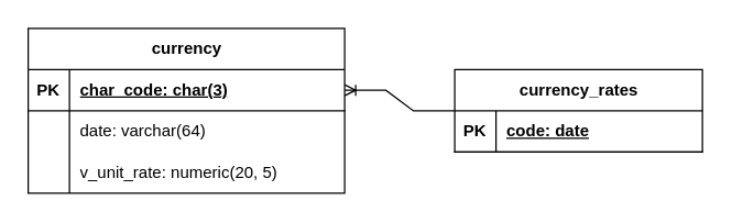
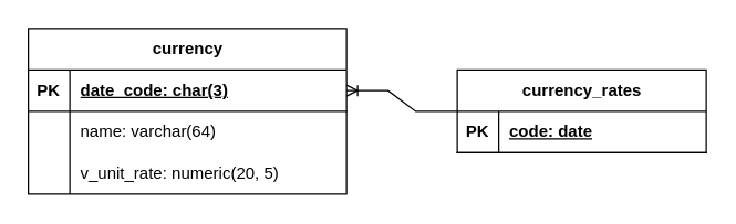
  <mxCell id="0" />
  <mxCell id="1" parent="0" />
  <mxCell id="2" value="currency_rates" style="shape=table;startSize=30;container=1;collapsible=1;childLayout=tableLayout;fixedRows=1;rowLines=0;fontStyle=1;align=center;resizeLast=1;html=1;" parent="1" vertex="1"><mxGeometry x="330" y="50" width="180" height="60" as="geometry" /></mxCell>
  <mxCell id="3" value="" style="shape=tableRow;horizontal=0;startSize=0;swimlaneHead=0;swimlaneBody=0;fillColor=none;collapsible=0;dropTarget=0;points=[[0,0.5],[1,0.5]];portConstraint=eastwest;top=0;left=0;right=0;bottom=1;" parent="2" vertex="1"><mxGeometry y="30" width="180" height="30" as="geometry" /></mxCell>
  <mxCell id="4" value="PK" style="shape=partialRectangle;connectable=0;fillColor=none;top=0;left=0;bottom=0;right=0;fontStyle=1;overflow=hidden;whiteSpace=wrap;html=1;" parent="3" vertex="1"><mxGeometry width="30" height="30" as="geometry"><mxRectangle width="30" height="30" as="alternateBounds" /></mxGeometry></mxCell>
  <mxCell id="5" value="code: date" style="shape=partialRectangle;connectable=0;fillColor=none;top=0;left=0;bottom=0;right=0;align=left;spacingLeft=6;fontStyle=5;overflow=hidden;whiteSpace=wrap;html=1;" parent="3" vertex="1"><mxGeometry x="30" width="150" height="30" as="geometry"><mxRectangle width="150" height="30" as="alternateBounds" /></mxGeometry></mxCell>
  <mxCell id="6" value="currency" style="shape=table;startSize=30;container=1;collapsible=1;childLayout=tableLayout;fixedRows=1;rowLines=0;fontStyle=1;align=center;resizeLast=1;html=1;" vertex="1" parent="1"><mxGeometry x="20" y="20" width="230" height="120" as="geometry" /></mxCell>
  <mxCell id="7" value="" style="shape=tableRow;horizontal=0;startSize=0;swimlaneHead=0;swimlaneBody=0;fillColor=none;collapsible=0;dropTarget=0;points=[[0,0.5],[1,0.5]];portConstraint=eastwest;top=0;left=0;right=0;bottom=1;" vertex="1" parent="6"><mxGeometry y="30" width="230" height="30" as="geometry" /></mxCell>
  <mxCell id="8" value="PK" style="shape=partialRectangle;connectable=0;fillColor=none;top=0;left=0;bottom=0;right=0;fontStyle=1;overflow=hidden;whiteSpace=wrap;html=1;" vertex="1" parent="7"><mxGeometry width="30" height="30" as="geometry"><mxRectangle width="30" height="30" as="alternateBounds" /></mxGeometry></mxCell>
- <mxCell id="9" value="char_code: char(3)" style="shape=partialRectangle;connectable=0;fillColor=none;top=0;left=0;bottom=0;right=0;align=left;spacingLeft=6;fontStyle=5;overflow=hidden;whiteSpace=wrap;html=1;" vertex="1" parent="7"><mxGeometry x="30" width="200" height="30" as="geometry"><mxRectangle width="200" height="30" as="alternateBounds" /></mxGeometry></mxCell>
+ <mxCell id="9" value="date_code: char(3)" style="shape=partialRectangle;connectable=0;fillColor=none;top=0;left=0;bottom=0;right=0;align=left;spacingLeft=6;fontStyle=5;overflow=hidden;whiteSpace=wrap;html=1;" vertex="1" parent="7"><mxGeometry x="30" width="200" height="30" as="geometry"><mxRectangle width="200" height="30" as="alternateBounds" /></mxGeometry></mxCell>
  <mxCell id="10" value="" style="shape=tableRow;horizontal=0;startSize=0;swimlaneHead=0;swimlaneBody=0;fillColor=none;collapsible=0;dropTarget=0;points=[[0,0.5],[1,0.5]];portConstraint=eastwest;top=0;left=0;right=0;bottom=0;" vertex="1" parent="6"><mxGeometry y="60" width="230" height="30" as="geometry" /></mxCell>
  <mxCell id="11" value="" style="shape=partialRectangle;connectable=0;fillColor=none;top=0;left=0;bottom=0;right=0;editable=1;overflow=hidden;whiteSpace=wrap;html=1;" vertex="1" parent="10"><mxGeometry width="30" height="30" as="geometry"><mxRectangle width="30" height="30" as="alternateBounds" /></mxGeometry></mxCell>
- <mxCell id="12" value="date: varchar(64)" style="shape=partialRectangle;connectable=0;fillColor=none;top=0;left=0;bottom=0;right=0;align=left;spacingLeft=6;overflow=hidden;whiteSpace=wrap;html=1;" vertex="1" parent="10"><mxGeometry x="30" width="200" height="30" as="geometry"><mxRectangle width="200" height="30" as="alternateBounds" /></mxGeometry></mxCell>
+ <mxCell id="12" value="name: varchar(64)" style="shape=partialRectangle;connectable=0;fillColor=none;top=0;left=0;bottom=0;right=0;align=left;spacingLeft=6;overflow=hidden;whiteSpace=wrap;html=1;" vertex="1" parent="10"><mxGeometry x="30" width="200" height="30" as="geometry"><mxRectangle width="200" height="30" as="alternateBounds" /></mxGeometry></mxCell>
  <mxCell id="13" style="shape=tableRow;horizontal=0;startSize=0;swimlaneHead=0;swimlaneBody=0;fillColor=none;collapsible=0;dropTarget=0;points=[[0,0.5],[1,0.5]];portConstraint=eastwest;top=0;left=0;right=0;bottom=0;" vertex="1" parent="6"><mxGeometry y="90" width="230" height="30" as="geometry" /></mxCell>
  <mxCell id="14" style="shape=partialRectangle;connectable=0;fillColor=none;top=0;left=0;bottom=0;right=0;editable=1;overflow=hidden;whiteSpace=wrap;html=1;" vertex="1" parent="13"><mxGeometry width="30" height="30" as="geometry"><mxRectangle width="30" height="30" as="alternateBounds" /></mxGeometry></mxCell>
  <mxCell id="15" value="v_unit_rate: numeric(20, 5)" style="shape=partialRectangle;connectable=0;fillColor=none;top=0;left=0;bottom=0;right=0;align=left;spacingLeft=6;overflow=hidden;whiteSpace=wrap;html=1;" vertex="1" parent="13"><mxGeometry x="30" width="200" height="30" as="geometry"><mxRectangle width="200" height="30" as="alternateBounds" /></mxGeometry></mxCell>
  <mxCell id="16" value="" style="edgeStyle=entityRelationEdgeStyle;fontSize=12;html=1;endArrow=ERoneToMany;rounded=0;" edge="1" parent="1" source="2" target="9"><mxGeometry width="100" height="100" relative="1" as="geometry"><mxPoint x="230" y="250" as="sourcePoint" /><mxPoint x="300" y="120" as="targetPoint" /></mxGeometry></mxCell>
